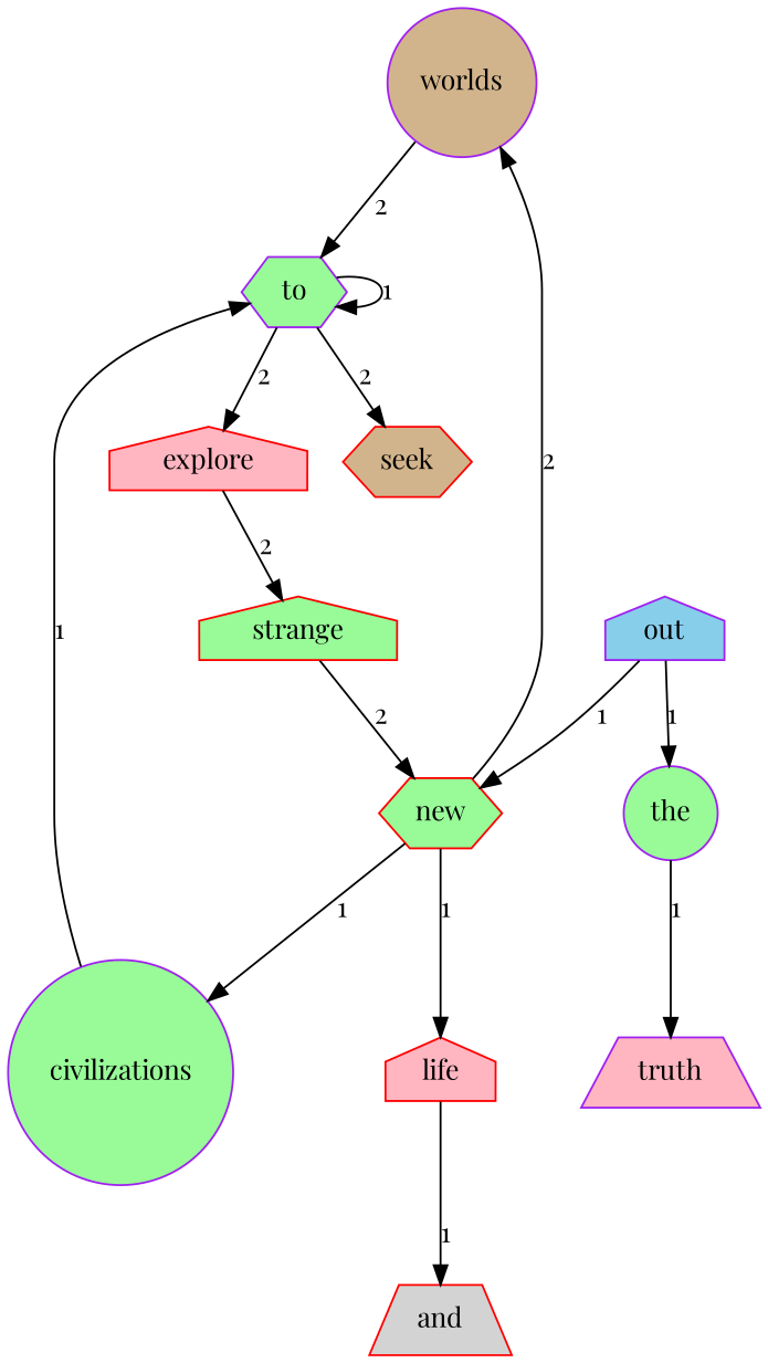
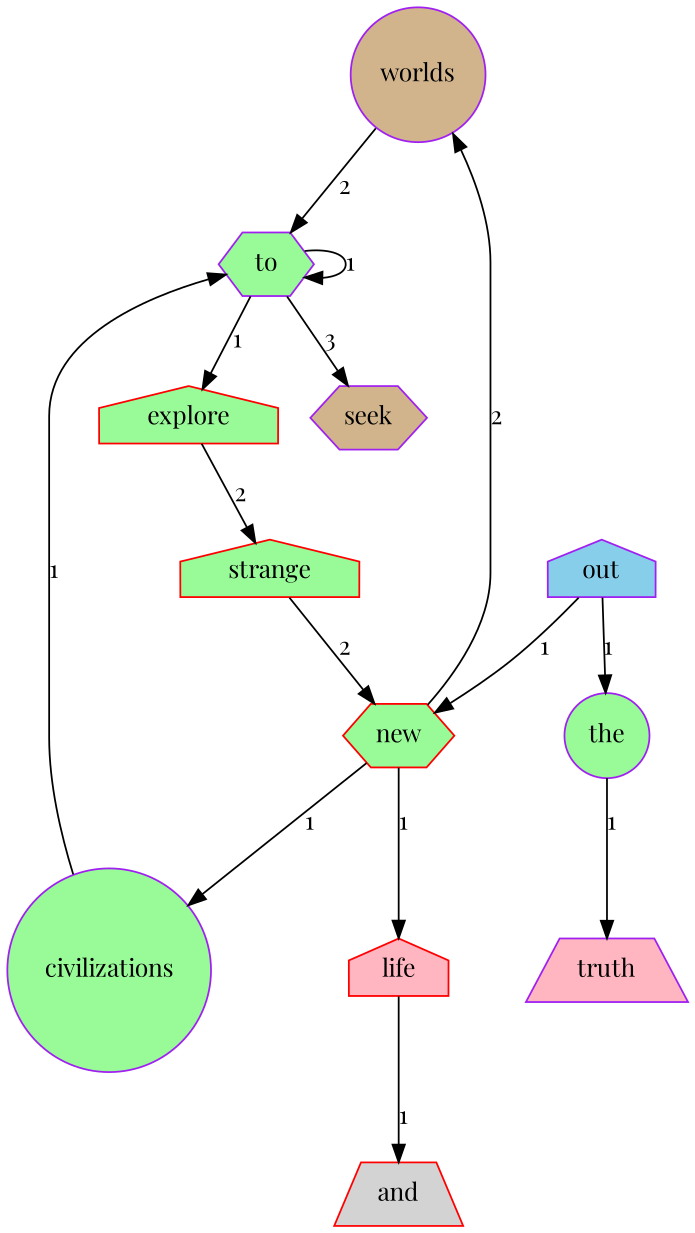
  digraph {
    fontname="Playfair Display"
    node [color=purple fillcolor=palegreen fontname="Playfair Display" shape=house style=filled]
    edge [fontname="Playfair Display"]
    worlds [fillcolor=tan shape=circle]
    to [shape=hexagon]
-   seek [color=red fillcolor=tan shape=hexagon]
-   explore [color=red fillcolor=lightpink]
+   seek [fillcolor=tan shape=hexagon]
+   explore [color=red]
    out [fillcolor=skyblue]
    new [color=red shape=hexagon]
    the [shape=circle]
    life [color=red fillcolor=lightpink]
    and [color=red fillcolor=lightgrey shape=trapezium]
    civilizations [shape=circle]
    truth [fillcolor=lightpink shape=trapezium]
    strange [color=red]
    worlds -> to [label="2 "]
    to -> to [label="1 "]
-   to -> seek [label="2 "]
-   to -> explore [label="2 "]
+   to -> seek [label="3 "]
+   to -> explore [label="1 "]
    explore -> strange [label="2 "]
    out -> new [label="1 "]
    out -> the [label="1 "]
    new -> worlds [label="2 "]
    new -> life [label="1 "]
    new -> civilizations [label="1 "]
    the -> truth [label="1 "]
    life -> and [label="1 "]
    civilizations -> to [label="1 "]
    strange -> new [label="2 "]
  }
